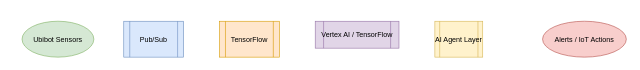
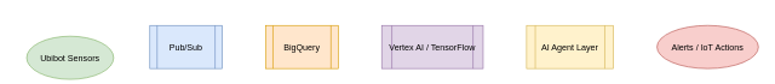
  <mxCell id="0" />
  <mxCell id="1" parent="0" />
- <mxCell id="2" value="Ubibot Sensors" style="shape=ellipse;fillColor=#d5e8d4;strokeColor=#82b366;" vertex="1" parent="1"><mxGeometry x="20" y="20" width="120" height="60" as="geometry" /></mxCell>
+ <mxCell id="2" value="Ubibot Sensors" style="shape=ellipse;fillColor=#d5e8d4;strokeColor=#82b366;" vertex="1" parent="1"><mxGeometry x="20" y="35" width="120" height="60" as="geometry" /></mxCell>
  <mxCell id="3" value="Pub/Sub" style="shape=process;fillColor=#dae8fc;strokeColor=#6c8ebf;" vertex="1" parent="1"><mxGeometry x="190" y="20" width="100" height="60" as="geometry" /></mxCell>
- <mxCell id="4" value="TensorFlow" style="shape=process;fillColor=#ffe6cc;strokeColor=#d79b00;" vertex="1" parent="1"><mxGeometry x="350" y="20" width="100" height="60" as="geometry" /></mxCell>
- <mxCell id="5" value="Vertex AI / TensorFlow" style="shape=process;fillColor=#e1d5e7;strokeColor=#9673a6;" vertex="1" parent="1"><mxGeometry x="510" y="20" width="140" height="45" as="geometry" /></mxCell>
- <mxCell id="6" value="AI Agent Layer" style="shape=process;fillColor=#fff2cc;strokeColor=#d6b656;" vertex="1" parent="1"><mxGeometry x="710" y="20" width="80" height="60" as="geometry" /></mxCell>
+ <mxCell id="4" value="BigQuery" style="shape=process;fillColor=#ffe6cc;strokeColor=#d79b00;" vertex="1" parent="1"><mxGeometry x="350" y="20" width="100" height="60" as="geometry" /></mxCell>
+ <mxCell id="5" value="Vertex AI / TensorFlow" style="shape=process;fillColor=#e1d5e7;strokeColor=#9673a6;" vertex="1" parent="1"><mxGeometry x="510" y="20" width="140" height="60" as="geometry" /></mxCell>
+ <mxCell id="6" value="AI Agent Layer" style="shape=process;fillColor=#fff2cc;strokeColor=#d6b656;" vertex="1" parent="1"><mxGeometry x="710" y="20" width="120" height="60" as="geometry" /></mxCell>
  <mxCell id="7" value="Alerts / IoT Actions" style="shape=ellipse;fillColor=#f8cecc;strokeColor=#b85450;" vertex="1" parent="1"><mxGeometry x="890" y="20" width="140" height="60" as="geometry" /></mxCell>
  <mxCell id="8" edge="1" source="2" target="3" parent="1" style="endArrow=diamond;" />
  <mxCell id="9" edge="1" source="3" target="4" parent="1" />
  <mxCell id="10" edge="1" source="4" target="5" parent="1" style="dashed=1;" />
  <mxCell id="11" edge="1" source="5" target="6" parent="1" />
  <mxCell id="12" edge="1" source="6" target="7" parent="1" />
